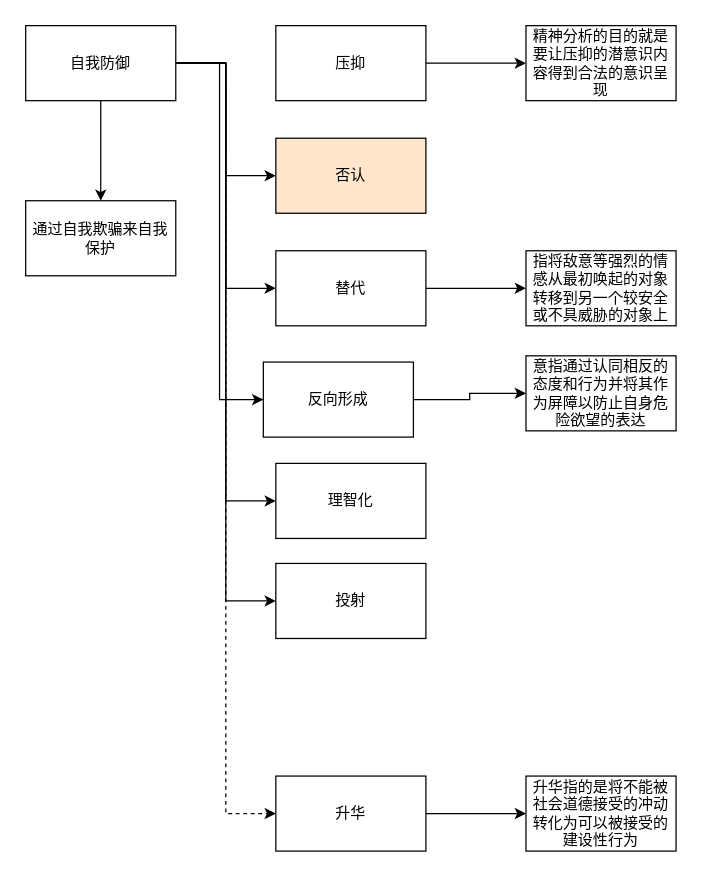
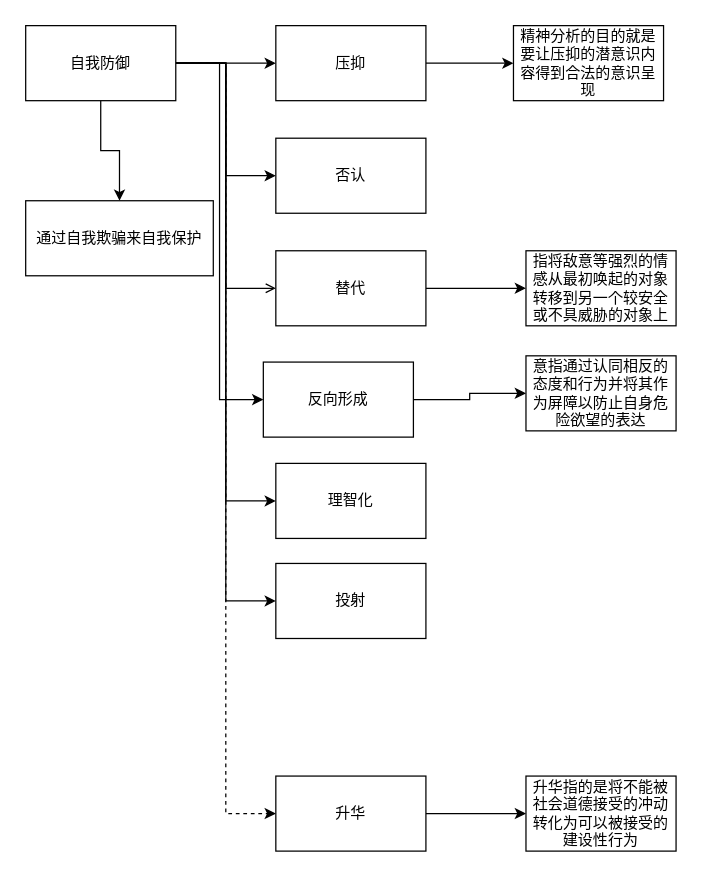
  <mxCell id="0" />
  <mxCell id="1" parent="0" />
+ <mxCell id="2" value="" style="edgeStyle=orthogonalEdgeStyle;rounded=0;orthogonalLoop=1;jettySize=auto;html=1;" edge="1" parent="1" source="10" target="12"><mxGeometry relative="1" as="geometry" /></mxCell>
  <mxCell id="3" style="edgeStyle=orthogonalEdgeStyle;rounded=0;orthogonalLoop=1;jettySize=auto;html=1;exitX=1;exitY=0.5;exitDx=0;exitDy=0;entryX=0;entryY=0.5;entryDx=0;entryDy=0;" edge="1" parent="1" source="10" target="14"><mxGeometry relative="1" as="geometry" /></mxCell>
- <mxCell id="4" style="edgeStyle=orthogonalEdgeStyle;rounded=0;orthogonalLoop=1;jettySize=auto;html=1;exitX=1;exitY=0.5;exitDx=0;exitDy=0;entryX=0;entryY=0.5;entryDx=0;entryDy=0;" edge="1" parent="1" source="10" target="16"><mxGeometry relative="1" as="geometry" /></mxCell>
+ <mxCell id="4" style="edgeStyle=orthogonalEdgeStyle;rounded=0;orthogonalLoop=1;jettySize=auto;html=1;exitX=1;exitY=0.5;exitDx=0;exitDy=0;entryX=0;entryY=0.5;entryDx=0;entryDy=0;endArrow=open;" edge="1" parent="1" source="10" target="16"><mxGeometry relative="1" as="geometry" /></mxCell>
  <mxCell id="5" style="edgeStyle=orthogonalEdgeStyle;rounded=0;orthogonalLoop=1;jettySize=auto;html=1;exitX=1;exitY=0.5;exitDx=0;exitDy=0;entryX=0;entryY=0.5;entryDx=0;entryDy=0;" edge="1" parent="1" source="10" target="19"><mxGeometry relative="1" as="geometry" /></mxCell>
  <mxCell id="6" style="edgeStyle=orthogonalEdgeStyle;rounded=0;orthogonalLoop=1;jettySize=auto;html=1;exitX=1;exitY=0.5;exitDx=0;exitDy=0;entryX=0;entryY=0.5;entryDx=0;entryDy=0;" edge="1" parent="1" source="10" target="21"><mxGeometry relative="1" as="geometry" /></mxCell>
  <mxCell id="7" style="edgeStyle=orthogonalEdgeStyle;rounded=0;orthogonalLoop=1;jettySize=auto;html=1;exitX=1;exitY=0.5;exitDx=0;exitDy=0;entryX=0;entryY=0.5;entryDx=0;entryDy=0;" edge="1" parent="1" source="10" target="22"><mxGeometry relative="1" as="geometry" /></mxCell>
  <mxCell id="8" style="edgeStyle=orthogonalEdgeStyle;rounded=0;orthogonalLoop=1;jettySize=auto;html=1;exitX=1;exitY=0.5;exitDx=0;exitDy=0;entryX=0;entryY=0.5;entryDx=0;entryDy=0;dashed=1;" edge="1" parent="1" source="10" target="24"><mxGeometry relative="1" as="geometry" /></mxCell>
  <mxCell id="9" value="" style="edgeStyle=orthogonalEdgeStyle;rounded=0;orthogonalLoop=1;jettySize=auto;html=1;" edge="1" parent="1" source="10" target="26"><mxGeometry relative="1" as="geometry" /></mxCell>
  <mxCell id="10" value="自我防御" style="whiteSpace=wrap;html=1;" vertex="1" parent="1"><mxGeometry x="20" y="20" width="120" height="60" as="geometry" /></mxCell>
  <mxCell id="11" value="" style="edgeStyle=orthogonalEdgeStyle;rounded=0;orthogonalLoop=1;jettySize=auto;html=1;" edge="1" parent="1" source="12" target="13"><mxGeometry relative="1" as="geometry" /></mxCell>
  <mxCell id="12" value="压抑" style="whiteSpace=wrap;html=1;" vertex="1" parent="1"><mxGeometry x="220" y="20" width="120" height="60" as="geometry" /></mxCell>
- <mxCell id="13" value="精神分析的目的就是要让压抑的潜意识内容得到合法的意识呈现" style="whiteSpace=wrap;html=1;" vertex="1" parent="1"><mxGeometry x="420" y="20" width="120" height="60" as="geometry" /></mxCell>
- <mxCell id="14" value="否认" style="whiteSpace=wrap;html=1;fillColor=#ffe6cc;" vertex="1" parent="1"><mxGeometry x="220" y="110" width="120" height="60" as="geometry" /></mxCell>
+ <mxCell id="13" value="精神分析的目的就是要让压抑的潜意识内容得到合法的意识呈现" style="whiteSpace=wrap;html=1;" vertex="1" parent="1"><mxGeometry x="410" y="20" width="120" height="60" as="geometry" /></mxCell>
+ <mxCell id="14" value="否认" style="whiteSpace=wrap;html=1;" vertex="1" parent="1"><mxGeometry x="220" y="110" width="120" height="60" as="geometry" /></mxCell>
  <mxCell id="15" value="" style="edgeStyle=orthogonalEdgeStyle;rounded=0;orthogonalLoop=1;jettySize=auto;html=1;" edge="1" parent="1" source="16" target="17"><mxGeometry relative="1" as="geometry" /></mxCell>
  <mxCell id="16" value="替代" style="whiteSpace=wrap;html=1;" vertex="1" parent="1"><mxGeometry x="220" y="200" width="120" height="60" as="geometry" /></mxCell>
  <mxCell id="17" value="指将敌意等强烈的情感从最初唤起的对象转移到另一个较安全或不具威胁的对象上" style="whiteSpace=wrap;html=1;" vertex="1" parent="1"><mxGeometry x="420" y="200" width="120" height="60" as="geometry" /></mxCell>
  <mxCell id="18" value="" style="edgeStyle=orthogonalEdgeStyle;rounded=0;orthogonalLoop=1;jettySize=auto;html=1;" edge="1" parent="1" source="19" target="20"><mxGeometry relative="1" as="geometry" /></mxCell>
  <mxCell id="19" value="反向形成" style="whiteSpace=wrap;html=1;" vertex="1" parent="1"><mxGeometry x="210" y="289" width="120" height="60" as="geometry" /></mxCell>
  <mxCell id="20" value="意指通过认同相反的态度和行为并将其作为屏障以防止自身危险欲望的表达" style="whiteSpace=wrap;html=1;" vertex="1" parent="1"><mxGeometry x="420" y="284" width="120" height="60" as="geometry" /></mxCell>
  <mxCell id="21" value="理智化" style="whiteSpace=wrap;html=1;" vertex="1" parent="1"><mxGeometry x="220" y="370" width="120" height="60" as="geometry" /></mxCell>
  <mxCell id="22" value="投射" style="whiteSpace=wrap;html=1;" vertex="1" parent="1"><mxGeometry x="220" y="450" width="120" height="60" as="geometry" /></mxCell>
  <mxCell id="23" value="" style="edgeStyle=orthogonalEdgeStyle;rounded=0;orthogonalLoop=1;jettySize=auto;html=1;" edge="1" parent="1" source="24" target="25"><mxGeometry relative="1" as="geometry" /></mxCell>
  <mxCell id="24" value="升华" style="whiteSpace=wrap;html=1;" vertex="1" parent="1"><mxGeometry x="220" y="620" width="120" height="60" as="geometry" /></mxCell>
  <mxCell id="25" value="升华指的是将不能被社会道德接受的冲动转化为可以被接受的建设性行为" style="whiteSpace=wrap;html=1;" vertex="1" parent="1"><mxGeometry x="420" y="620" width="120" height="60" as="geometry" /></mxCell>
- <mxCell id="26" value="通过自我欺骗来自我保护" style="whiteSpace=wrap;html=1;" vertex="1" parent="1"><mxGeometry x="20" y="160" width="120" height="60" as="geometry" /></mxCell>
+ <mxCell id="26" value="通过自我欺骗来自我保护" style="whiteSpace=wrap;html=1;" vertex="1" parent="1"><mxGeometry x="20" y="160" width="150" height="60" as="geometry" /></mxCell>
